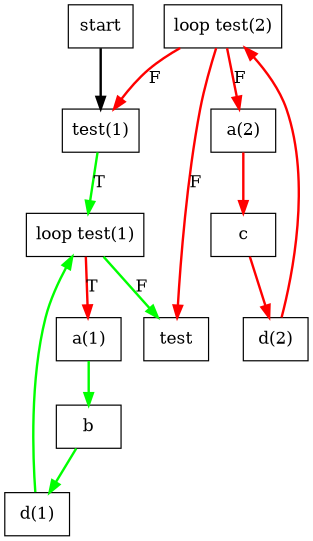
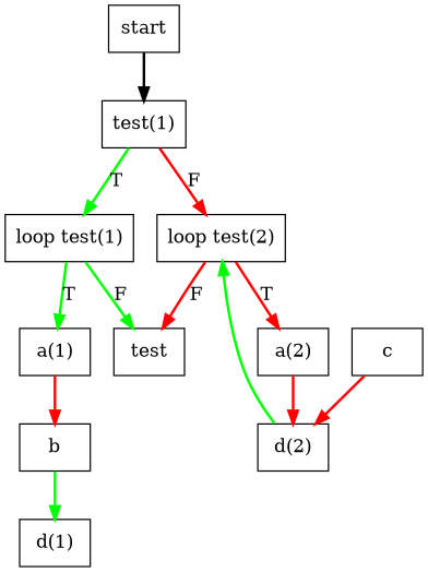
  digraph {
    node [shape=box]
    edge [style=bold color=green]
    n1 [label=start]
    n2 [label="test(1)"]
    n3 [label="loop test(1)"]
    n4 [label="loop test(2)"]
    n5 [label=test]
    n6 [label="a(1)"]
    n7 [label=b]
    n8 [label="a(2)"]
    n9 [label=c]
    n10 [label="d(1)"]
    n11 [label="d(2)"]
    n1 -> n2 [color=""]
    n2 -> n3 [label=T]
-   n4 -> n2 [color=red label=F]
+   n2 -> n4 [color=red label=F]
    n3 -> n5 [label=F]
-   n3 -> n6 [color=red label=T]
+   n3 -> n6 [label=T]
    n4 -> n5 [color=red label=F]
-   n4 -> n8 [color=red label=F]
-   n6 -> n7
+   n4 -> n8 [color=red label=T]
+   n6 -> n7 [color=red]
    n7 -> n10
-   n8 -> n9 [color=red]
+   n8 -> n11 [color=red]
    n9 -> n11 [color=red]
-   n10 -> n3
-   n11 -> n4 [color=red]
+   n11 -> n4
  }
